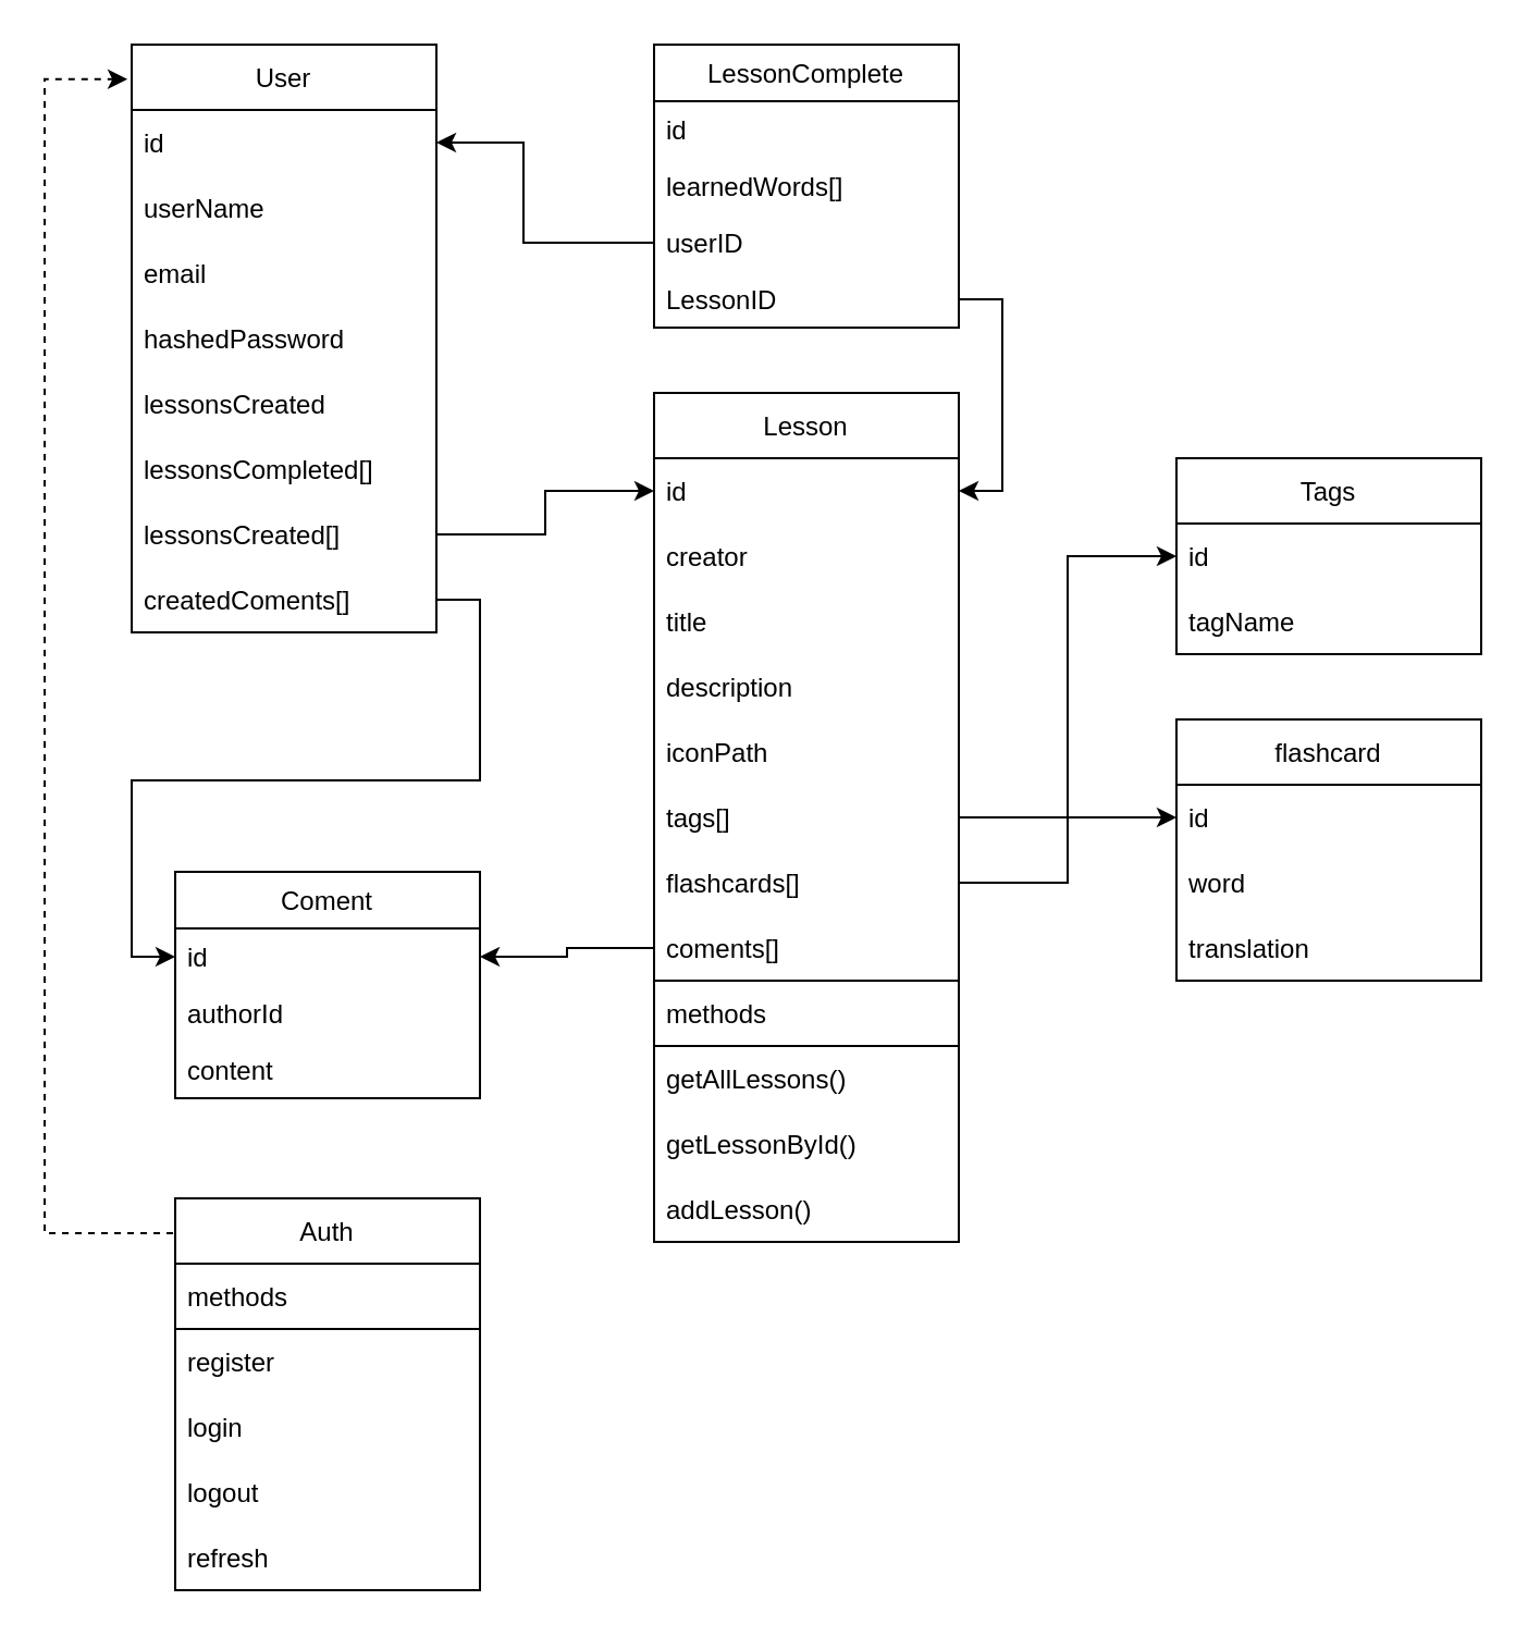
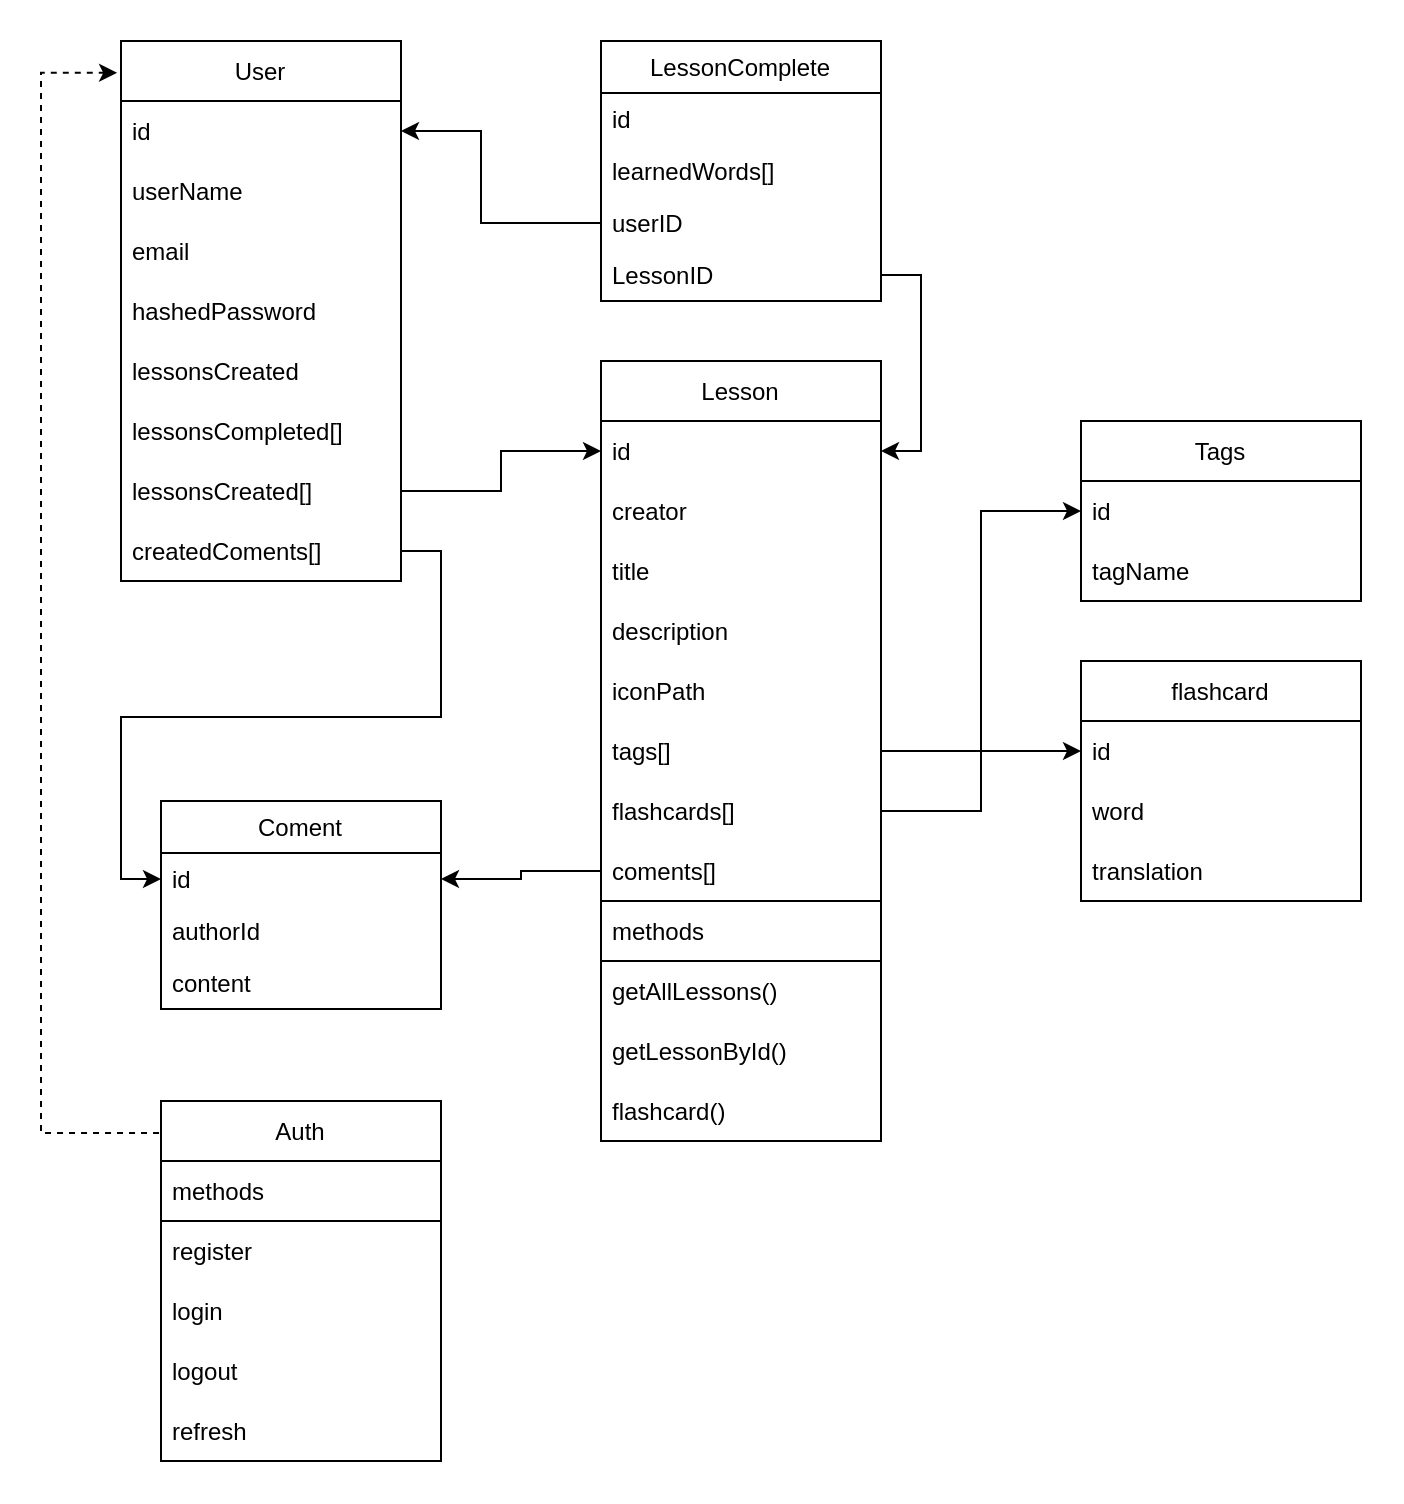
  <mxCell id="0" />
  <mxCell id="1" parent="0" />
  <mxCell id="2" value="flashcard" style="swimlane;fontStyle=0;childLayout=stackLayout;horizontal=1;startSize=30;horizontalStack=0;resizeParent=1;resizeParentMax=0;resizeLast=0;collapsible=1;marginBottom=0;" parent="1" vertex="1"><mxGeometry x="540" y="330" width="140" height="120" as="geometry" /></mxCell>
  <mxCell id="3" value="id" style="text;strokeColor=none;fillColor=none;align=left;verticalAlign=middle;spacingLeft=4;spacingRight=4;overflow=hidden;points=[[0,0.5],[1,0.5]];portConstraint=eastwest;rotatable=0;" parent="2" vertex="1"><mxGeometry y="30" width="140" height="30" as="geometry" /></mxCell>
  <mxCell id="4" value="word" style="text;strokeColor=none;fillColor=none;align=left;verticalAlign=middle;spacingLeft=4;spacingRight=4;overflow=hidden;points=[[0,0.5],[1,0.5]];portConstraint=eastwest;rotatable=0;" parent="2" vertex="1"><mxGeometry y="60" width="140" height="30" as="geometry" /></mxCell>
  <mxCell id="5" value="translation" style="text;strokeColor=none;fillColor=none;align=left;verticalAlign=middle;spacingLeft=4;spacingRight=4;overflow=hidden;points=[[0,0.5],[1,0.5]];portConstraint=eastwest;rotatable=0;" parent="2" vertex="1"><mxGeometry y="90" width="140" height="30" as="geometry" /></mxCell>
  <mxCell id="6" value="Lesson" style="swimlane;fontStyle=0;childLayout=stackLayout;horizontal=1;startSize=30;horizontalStack=0;resizeParent=1;resizeParentMax=0;resizeLast=0;collapsible=1;marginBottom=0;" parent="1" vertex="1"><mxGeometry x="300" y="180" width="140" height="390" as="geometry" /></mxCell>
  <mxCell id="7" value="id" style="text;strokeColor=none;fillColor=none;align=left;verticalAlign=middle;spacingLeft=4;spacingRight=4;overflow=hidden;points=[[0,0.5],[1,0.5]];portConstraint=eastwest;rotatable=0;" parent="6" vertex="1"><mxGeometry y="30" width="140" height="30" as="geometry" /></mxCell>
  <mxCell id="8" value="creator" style="text;strokeColor=none;fillColor=none;align=left;verticalAlign=middle;spacingLeft=4;spacingRight=4;overflow=hidden;points=[[0,0.5],[1,0.5]];portConstraint=eastwest;rotatable=0;" parent="6" vertex="1"><mxGeometry y="60" width="140" height="30" as="geometry" /></mxCell>
  <mxCell id="9" value="title" style="text;strokeColor=none;fillColor=none;align=left;verticalAlign=middle;spacingLeft=4;spacingRight=4;overflow=hidden;points=[[0,0.5],[1,0.5]];portConstraint=eastwest;rotatable=0;" parent="6" vertex="1"><mxGeometry y="90" width="140" height="30" as="geometry" /></mxCell>
  <mxCell id="10" value="description" style="text;strokeColor=none;fillColor=none;align=left;verticalAlign=middle;spacingLeft=4;spacingRight=4;overflow=hidden;points=[[0,0.5],[1,0.5]];portConstraint=eastwest;rotatable=0;" parent="6" vertex="1"><mxGeometry y="120" width="140" height="30" as="geometry" /></mxCell>
  <mxCell id="11" value="iconPath" style="text;strokeColor=none;fillColor=none;align=left;verticalAlign=middle;spacingLeft=4;spacingRight=4;overflow=hidden;points=[[0,0.5],[1,0.5]];portConstraint=eastwest;rotatable=0;" parent="6" vertex="1"><mxGeometry y="150" width="140" height="30" as="geometry" /></mxCell>
  <mxCell id="12" value="tags[]" style="text;strokeColor=none;fillColor=none;align=left;verticalAlign=middle;spacingLeft=4;spacingRight=4;overflow=hidden;points=[[0,0.5],[1,0.5]];portConstraint=eastwest;rotatable=0;" parent="6" vertex="1"><mxGeometry y="180" width="140" height="30" as="geometry" /></mxCell>
  <mxCell id="13" value="flashcards[]" style="text;strokeColor=none;fillColor=none;align=left;verticalAlign=middle;spacingLeft=4;spacingRight=4;overflow=hidden;points=[[0,0.5],[1,0.5]];portConstraint=eastwest;rotatable=0;" parent="6" vertex="1"><mxGeometry y="210" width="140" height="30" as="geometry" /></mxCell>
  <mxCell id="14" value="coments[]" style="text;strokeColor=none;fillColor=none;align=left;verticalAlign=middle;spacingLeft=4;spacingRight=4;overflow=hidden;points=[[0,0.5],[1,0.5]];portConstraint=eastwest;rotatable=0;" parent="6" vertex="1"><mxGeometry y="240" width="140" height="30" as="geometry" /></mxCell>
  <mxCell id="15" value="methods" style="text;strokeColor=default;fillColor=none;align=left;verticalAlign=middle;spacingLeft=4;spacingRight=4;overflow=hidden;points=[[0,0.5],[1,0.5]];portConstraint=eastwest;rotatable=0;" vertex="1" parent="6"><mxGeometry y="270" width="140" height="30" as="geometry" /></mxCell>
  <mxCell id="16" value="getAllLessons()" style="text;strokeColor=none;fillColor=none;align=left;verticalAlign=middle;spacingLeft=4;spacingRight=4;overflow=hidden;points=[[0,0.5],[1,0.5]];portConstraint=eastwest;rotatable=0;" vertex="1" parent="6"><mxGeometry y="300" width="140" height="30" as="geometry" /></mxCell>
  <mxCell id="17" value="getLessonById()" style="text;strokeColor=none;fillColor=none;align=left;verticalAlign=middle;spacingLeft=4;spacingRight=4;overflow=hidden;points=[[0,0.5],[1,0.5]];portConstraint=eastwest;rotatable=0;" vertex="1" parent="6"><mxGeometry y="330" width="140" height="30" as="geometry" /></mxCell>
- <mxCell id="18" value="addLesson()" style="text;strokeColor=none;fillColor=none;align=left;verticalAlign=middle;spacingLeft=4;spacingRight=4;overflow=hidden;points=[[0,0.5],[1,0.5]];portConstraint=eastwest;rotatable=0;" vertex="1" parent="6"><mxGeometry y="360" width="140" height="30" as="geometry" /></mxCell>
+ <mxCell id="18" value="flashcard()" style="text;strokeColor=none;fillColor=none;align=left;verticalAlign=middle;spacingLeft=4;spacingRight=4;overflow=hidden;points=[[0,0.5],[1,0.5]];portConstraint=eastwest;rotatable=0;" vertex="1" parent="6"><mxGeometry y="360" width="140" height="30" as="geometry" /></mxCell>
  <mxCell id="19" value="Tags" style="swimlane;fontStyle=0;childLayout=stackLayout;horizontal=1;startSize=30;horizontalStack=0;resizeParent=1;resizeParentMax=0;resizeLast=0;collapsible=1;marginBottom=0;" parent="1" vertex="1"><mxGeometry x="540" y="210" width="140" height="90" as="geometry" /></mxCell>
  <mxCell id="20" value="id" style="text;strokeColor=none;fillColor=none;align=left;verticalAlign=middle;spacingLeft=4;spacingRight=4;overflow=hidden;points=[[0,0.5],[1,0.5]];portConstraint=eastwest;rotatable=0;" parent="19" vertex="1"><mxGeometry y="30" width="140" height="30" as="geometry" /></mxCell>
  <mxCell id="21" value="tagName" style="text;strokeColor=none;fillColor=none;align=left;verticalAlign=middle;spacingLeft=4;spacingRight=4;overflow=hidden;points=[[0,0.5],[1,0.5]];portConstraint=eastwest;rotatable=0;" parent="19" vertex="1"><mxGeometry y="60" width="140" height="30" as="geometry" /></mxCell>
  <mxCell id="22" value="User" style="swimlane;fontStyle=0;childLayout=stackLayout;horizontal=1;startSize=30;horizontalStack=0;resizeParent=1;resizeParentMax=0;resizeLast=0;collapsible=1;marginBottom=0;" parent="1" vertex="1"><mxGeometry x="60" y="20" width="140" height="270" as="geometry" /></mxCell>
  <mxCell id="23" value="id" style="text;strokeColor=none;fillColor=none;align=left;verticalAlign=middle;spacingLeft=4;spacingRight=4;overflow=hidden;points=[[0,0.5],[1,0.5]];portConstraint=eastwest;rotatable=0;" parent="22" vertex="1"><mxGeometry y="30" width="140" height="30" as="geometry" /></mxCell>
  <mxCell id="24" value="userName" style="text;strokeColor=none;fillColor=none;align=left;verticalAlign=middle;spacingLeft=4;spacingRight=4;overflow=hidden;points=[[0,0.5],[1,0.5]];portConstraint=eastwest;rotatable=0;" parent="22" vertex="1"><mxGeometry y="60" width="140" height="30" as="geometry" /></mxCell>
  <mxCell id="25" value="email" style="text;strokeColor=none;fillColor=none;align=left;verticalAlign=middle;spacingLeft=4;spacingRight=4;overflow=hidden;points=[[0,0.5],[1,0.5]];portConstraint=eastwest;rotatable=0;" parent="22" vertex="1"><mxGeometry y="90" width="140" height="30" as="geometry" /></mxCell>
  <mxCell id="26" value="hashedPassword" style="text;strokeColor=none;fillColor=none;align=left;verticalAlign=middle;spacingLeft=4;spacingRight=4;overflow=hidden;points=[[0,0.5],[1,0.5]];portConstraint=eastwest;rotatable=0;" parent="22" vertex="1"><mxGeometry y="120" width="140" height="30" as="geometry" /></mxCell>
  <mxCell id="27" value="lessonsCreated" style="text;strokeColor=none;fillColor=none;align=left;verticalAlign=middle;spacingLeft=4;spacingRight=4;overflow=hidden;points=[[0,0.5],[1,0.5]];portConstraint=eastwest;rotatable=0;" parent="22" vertex="1"><mxGeometry y="150" width="140" height="30" as="geometry" /></mxCell>
  <mxCell id="28" value="lessonsCompleted[]" style="text;strokeColor=none;fillColor=none;align=left;verticalAlign=middle;spacingLeft=4;spacingRight=4;overflow=hidden;points=[[0,0.5],[1,0.5]];portConstraint=eastwest;rotatable=0;" parent="22" vertex="1"><mxGeometry y="180" width="140" height="30" as="geometry" /></mxCell>
  <mxCell id="29" value="lessonsCreated[]" style="text;strokeColor=none;fillColor=none;align=left;verticalAlign=middle;spacingLeft=4;spacingRight=4;overflow=hidden;points=[[0,0.5],[1,0.5]];portConstraint=eastwest;rotatable=0;" parent="22" vertex="1"><mxGeometry y="210" width="140" height="30" as="geometry" /></mxCell>
  <mxCell id="30" value="createdComents[]" style="text;strokeColor=none;fillColor=none;align=left;verticalAlign=middle;spacingLeft=4;spacingRight=4;overflow=hidden;points=[[0,0.5],[1,0.5]];portConstraint=eastwest;rotatable=0;" parent="22" vertex="1"><mxGeometry y="240" width="140" height="30" as="geometry" /></mxCell>
  <mxCell id="31" value="Coment" style="swimlane;fontStyle=0;childLayout=stackLayout;horizontal=1;startSize=26;fillColor=none;horizontalStack=0;resizeParent=1;resizeParentMax=0;resizeLast=0;collapsible=1;marginBottom=0;" parent="1" vertex="1"><mxGeometry x="80" y="400" width="140" height="104" as="geometry" /></mxCell>
  <mxCell id="32" value="id" style="text;strokeColor=none;fillColor=none;align=left;verticalAlign=top;spacingLeft=4;spacingRight=4;overflow=hidden;rotatable=0;points=[[0,0.5],[1,0.5]];portConstraint=eastwest;" parent="31" vertex="1"><mxGeometry y="26" width="140" height="26" as="geometry" /></mxCell>
  <mxCell id="33" value="authorId" style="text;strokeColor=none;fillColor=none;align=left;verticalAlign=top;spacingLeft=4;spacingRight=4;overflow=hidden;rotatable=0;points=[[0,0.5],[1,0.5]];portConstraint=eastwest;" parent="31" vertex="1"><mxGeometry y="52" width="140" height="26" as="geometry" /></mxCell>
  <mxCell id="34" value="content" style="text;strokeColor=none;fillColor=none;align=left;verticalAlign=top;spacingLeft=4;spacingRight=4;overflow=hidden;rotatable=0;points=[[0,0.5],[1,0.5]];portConstraint=eastwest;" parent="31" vertex="1"><mxGeometry y="78" width="140" height="26" as="geometry" /></mxCell>
  <mxCell id="35" style="edgeStyle=orthogonalEdgeStyle;rounded=0;orthogonalLoop=1;jettySize=auto;html=1;entryX=0;entryY=0.5;entryDx=0;entryDy=0;" parent="1" source="30" target="32" edge="1"><mxGeometry relative="1" as="geometry" /></mxCell>
  <mxCell id="36" style="edgeStyle=orthogonalEdgeStyle;rounded=0;orthogonalLoop=1;jettySize=auto;html=1;entryX=1;entryY=0.5;entryDx=0;entryDy=0;" parent="1" source="14" target="32" edge="1"><mxGeometry relative="1" as="geometry" /></mxCell>
  <mxCell id="37" style="edgeStyle=orthogonalEdgeStyle;rounded=0;orthogonalLoop=1;jettySize=auto;html=1;entryX=0;entryY=0.5;entryDx=0;entryDy=0;" parent="1" source="12" target="20" edge="1"><mxGeometry relative="1" as="geometry" /></mxCell>
  <mxCell id="38" style="edgeStyle=orthogonalEdgeStyle;rounded=0;orthogonalLoop=1;jettySize=auto;html=1;entryX=0;entryY=0.5;entryDx=0;entryDy=0;" parent="1" source="13" target="3" edge="1"><mxGeometry relative="1" as="geometry" /></mxCell>
  <mxCell id="39" value="LessonComplete" style="swimlane;fontStyle=0;childLayout=stackLayout;horizontal=1;startSize=26;fillColor=none;horizontalStack=0;resizeParent=1;resizeParentMax=0;resizeLast=0;collapsible=1;marginBottom=0;" parent="1" vertex="1"><mxGeometry x="300" y="20" width="140" height="130" as="geometry" /></mxCell>
  <mxCell id="40" value="id" style="text;strokeColor=none;fillColor=none;align=left;verticalAlign=top;spacingLeft=4;spacingRight=4;overflow=hidden;rotatable=0;points=[[0,0.5],[1,0.5]];portConstraint=eastwest;" parent="39" vertex="1"><mxGeometry y="26" width="140" height="26" as="geometry" /></mxCell>
  <mxCell id="41" value="learnedWords[]" style="text;strokeColor=none;fillColor=none;align=left;verticalAlign=top;spacingLeft=4;spacingRight=4;overflow=hidden;rotatable=0;points=[[0,0.5],[1,0.5]];portConstraint=eastwest;" parent="39" vertex="1"><mxGeometry y="52" width="140" height="26" as="geometry" /></mxCell>
  <mxCell id="42" value="userID" style="text;strokeColor=none;fillColor=none;align=left;verticalAlign=top;spacingLeft=4;spacingRight=4;overflow=hidden;rotatable=0;points=[[0,0.5],[1,0.5]];portConstraint=eastwest;" parent="39" vertex="1"><mxGeometry y="78" width="140" height="26" as="geometry" /></mxCell>
  <mxCell id="43" value="LessonID" style="text;strokeColor=none;fillColor=none;align=left;verticalAlign=top;spacingLeft=4;spacingRight=4;overflow=hidden;rotatable=0;points=[[0,0.5],[1,0.5]];portConstraint=eastwest;" parent="39" vertex="1"><mxGeometry y="104" width="140" height="26" as="geometry" /></mxCell>
  <mxCell id="44" style="edgeStyle=orthogonalEdgeStyle;rounded=0;orthogonalLoop=1;jettySize=auto;html=1;entryX=0;entryY=0.5;entryDx=0;entryDy=0;" parent="1" source="29" target="7" edge="1"><mxGeometry relative="1" as="geometry" /></mxCell>
  <mxCell id="45" style="edgeStyle=orthogonalEdgeStyle;rounded=0;orthogonalLoop=1;jettySize=auto;html=1;" parent="1" source="42" target="23" edge="1"><mxGeometry relative="1" as="geometry"><Array as="points"><mxPoint x="240" y="111" /><mxPoint x="240" y="65" /></Array></mxGeometry></mxCell>
  <mxCell id="46" style="edgeStyle=orthogonalEdgeStyle;rounded=0;orthogonalLoop=1;jettySize=auto;html=1;entryX=1;entryY=0.5;entryDx=0;entryDy=0;" parent="1" source="43" target="7" edge="1"><mxGeometry relative="1" as="geometry"><Array as="points"><mxPoint x="460" y="137" /><mxPoint x="460" y="225" /></Array></mxGeometry></mxCell>
  <mxCell id="47" value="Auth" style="swimlane;fontStyle=0;childLayout=stackLayout;horizontal=1;startSize=30;horizontalStack=0;resizeParent=1;resizeParentMax=0;resizeLast=0;collapsible=1;marginBottom=0;" parent="1" vertex="1"><mxGeometry x="80" y="550" width="140" height="180" as="geometry" /></mxCell>
  <mxCell id="48" value="methods" style="text;strokeColor=default;fillColor=none;align=left;verticalAlign=middle;spacingLeft=4;spacingRight=4;overflow=hidden;points=[[0,0.5],[1,0.5]];portConstraint=eastwest;rotatable=0;" parent="47" vertex="1"><mxGeometry y="30" width="140" height="30" as="geometry" /></mxCell>
  <mxCell id="49" value="register" style="text;strokeColor=none;fillColor=none;align=left;verticalAlign=middle;spacingLeft=4;spacingRight=4;overflow=hidden;points=[[0,0.5],[1,0.5]];portConstraint=eastwest;rotatable=0;" parent="47" vertex="1"><mxGeometry y="60" width="140" height="30" as="geometry" /></mxCell>
  <mxCell id="50" value="login" style="text;strokeColor=none;fillColor=none;align=left;verticalAlign=middle;spacingLeft=4;spacingRight=4;overflow=hidden;points=[[0,0.5],[1,0.5]];portConstraint=eastwest;rotatable=0;" parent="47" vertex="1"><mxGeometry y="90" width="140" height="30" as="geometry" /></mxCell>
  <mxCell id="51" value="logout" style="text;strokeColor=none;fillColor=none;align=left;verticalAlign=middle;spacingLeft=4;spacingRight=4;overflow=hidden;points=[[0,0.5],[1,0.5]];portConstraint=eastwest;rotatable=0;" parent="47" vertex="1"><mxGeometry y="120" width="140" height="30" as="geometry" /></mxCell>
  <mxCell id="52" value="refresh" style="text;strokeColor=none;fillColor=none;align=left;verticalAlign=middle;spacingLeft=4;spacingRight=4;overflow=hidden;points=[[0,0.5],[1,0.5]];portConstraint=eastwest;rotatable=0;" parent="47" vertex="1"><mxGeometry y="150" width="140" height="30" as="geometry" /></mxCell>
  <mxCell id="53" value="" style="edgeStyle=elbowEdgeStyle;elbow=horizontal;endArrow=classic;html=1;rounded=0;exitX=-0.007;exitY=0.089;exitDx=0;exitDy=0;exitPerimeter=0;entryX=-0.014;entryY=0.059;entryDx=0;entryDy=0;entryPerimeter=0;dashed=1;" parent="1" source="47" target="22" edge="1"><mxGeometry width="50" height="50" relative="1" as="geometry"><mxPoint x="370" y="370" as="sourcePoint" /><mxPoint x="420" y="320" as="targetPoint" /><Array as="points"><mxPoint x="20" y="300" /></Array></mxGeometry></mxCell>
